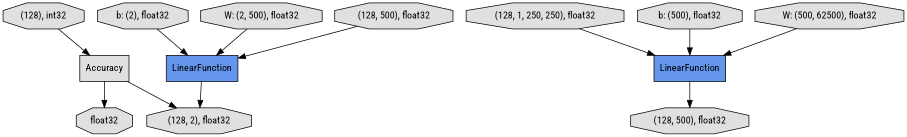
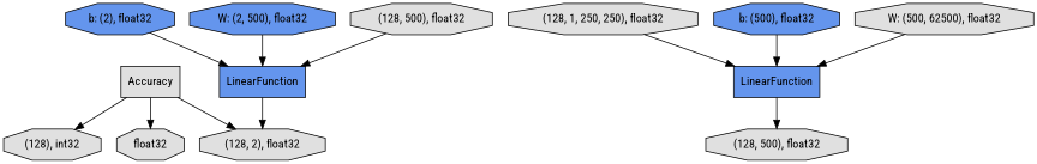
  digraph {
    fontname="Roboto Condensed"
    rankdir=TB
    node [fillcolor="#E0E0E0" fontname="Roboto Condensed" shape=octagon style=filled]
    edge [fontname="Roboto Condensed"]
    n1 [label="(128), int32"]
    n2 [label=Accuracy shape=record]
    n3 [label=float32]
    n4 [label="(128, 2), float32"]
    n5 [label="(128, 1, 250, 250), float32"]
    n6 [fillcolor="#6495ED" label=LinearFunction shape=record]
    n7 [label="(128, 500), float32"]
-   n8 [label="b: (2), float32"]
+   n8 [fillcolor="#6495ED" label="b: (2), float32"]
    n9 [fillcolor="#6495ED" label=LinearFunction shape=record]
-   n10 [label="b: (500), float32"]
-   n11 [label="W: (2, 500), float32"]
+   n10 [fillcolor="#6495ED" label="b: (500), float32"]
+   n11 [fillcolor="#6495ED" label="W: (2, 500), float32"]
    n12 [label="(128, 500), float32"]
    n13 [label="W: (500, 62500), float32"]
-   n1 -> n2
+   n2 -> n1
    n2 -> n3
    n2 -> n4
    n5 -> n6
    n6 -> n7
    n8 -> n9
    n9 -> n4
    n10 -> n6
    n11 -> n9
    n12 -> n9
    n13 -> n6
  }
